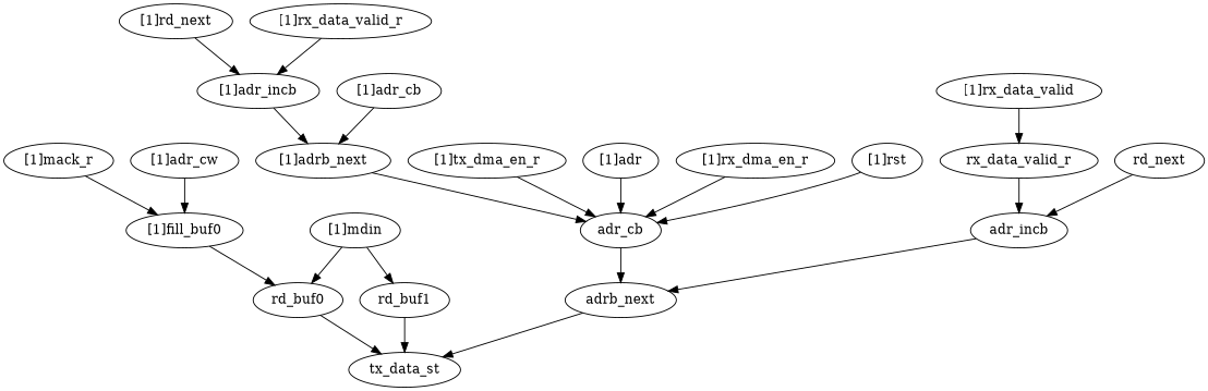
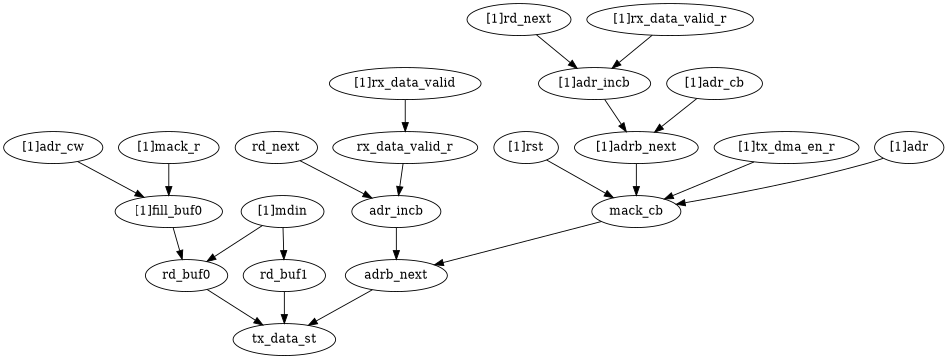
  strict digraph {
    node [complexity=7 importance=0.142626792299 rank=0.0178283490374]
-   "[1]rx_dma_en_r" [importance=1.11645766173 rank=0.159493951675]
-   adr_cb [complexity=5 importance=0.551801212568 rank=0.110360242514]
+   adr_cb [complexity=5 importance=0.551801212568 rank=0.110360242514 label=mack_cb]
    adrb_next [complexity=1 importance=0.268380249036 rank=0.268380249036]
    tx_data_st [complexity=0 importance=0.0316145513877 rank=0.0]
    "[1]adr_cw" [complexity=12 importance=0.183116494729 rank=0.0152597078941]
    "[1]fill_buf0" [complexity=9 importance=0.15496902589 rank=0.0172187806544]
    rd_buf0 [complexity=8]
    rd_buf1 [complexity=8]
    "[1]rst" [complexity=6 importance=1.66397384745 rank=0.277328974574]
    "[1]rd_next" [complexity=11 importance=1.15354523288 rank=0.104867748444]
    "[1]adr_incb" [complexity=8 importance=1.14497502314 rank=0.143121877892]
    "[1]adrb_next" [importance=0.567265050502 rank=0.0810378643575]
    adr_incb [complexity=2 importance=0.547205420205 rank=0.273602710103]
    "[1]mack_r" [complexity=12 importance=0.177941079463 rank=0.0148284232886]
    "[1]adr_cb" [complexity=11 importance=1.1495708155 rank=0.104506437773]
    "[1]tx_dma_en_r" [importance=1.11360097716 rank=0.15908585388]
    "[1]mdin" [complexity=10 importance=0.151197002043 rank=0.0151197002043]
    rd_next [complexity=5 importance=0.555775629948 rank=0.11115512599]
    rx_data_valid_r [complexity=5 importance=0.560060656796 rank=0.112012131359]
    "[1]rx_data_valid_r" [complexity=11 importance=1.15783025973 rank=0.105257296339]
    "[1]rx_data_valid" [importance=0.568630866539 rank=0.0812329809341]
    "[1]adr" [importance=0.560371422311 rank=0.0800530603301]
-   "[1]rx_dma_en_r" -> adr_cb
    adr_cb -> adrb_next
    adrb_next -> tx_data_st
    "[1]adr_cw" -> "[1]fill_buf0"
    "[1]fill_buf0" -> rd_buf0
    rd_buf0 -> tx_data_st
    rd_buf1 -> tx_data_st
    "[1]rst" -> adr_cb
    "[1]rd_next" -> "[1]adr_incb"
    "[1]adr_incb" -> "[1]adrb_next"
    "[1]adrb_next" -> adr_cb
    adr_incb -> adrb_next
    "[1]mack_r" -> "[1]fill_buf0"
    "[1]adr_cb" -> "[1]adrb_next"
    "[1]tx_dma_en_r" -> adr_cb
    "[1]mdin" -> rd_buf0
    "[1]mdin" -> rd_buf1
    rd_next -> adr_incb
    rx_data_valid_r -> adr_incb
    "[1]rx_data_valid_r" -> "[1]adr_incb"
    "[1]rx_data_valid" -> rx_data_valid_r
    "[1]adr" -> adr_cb
  }
